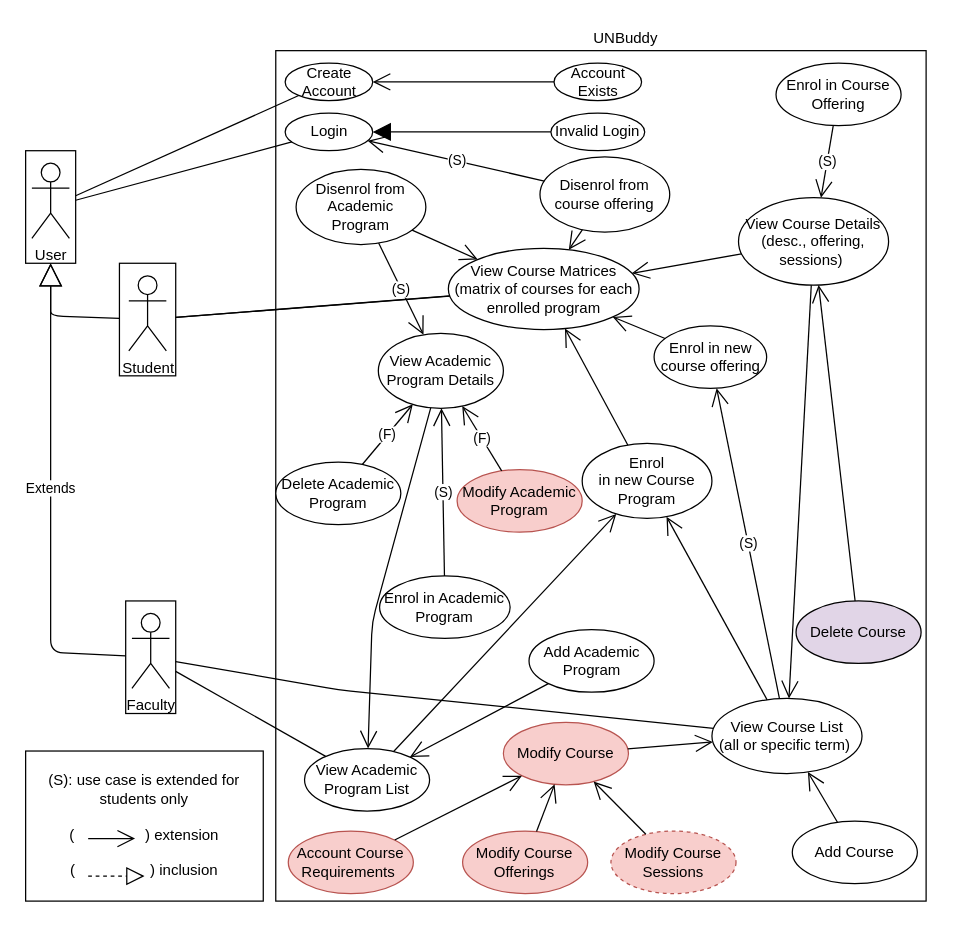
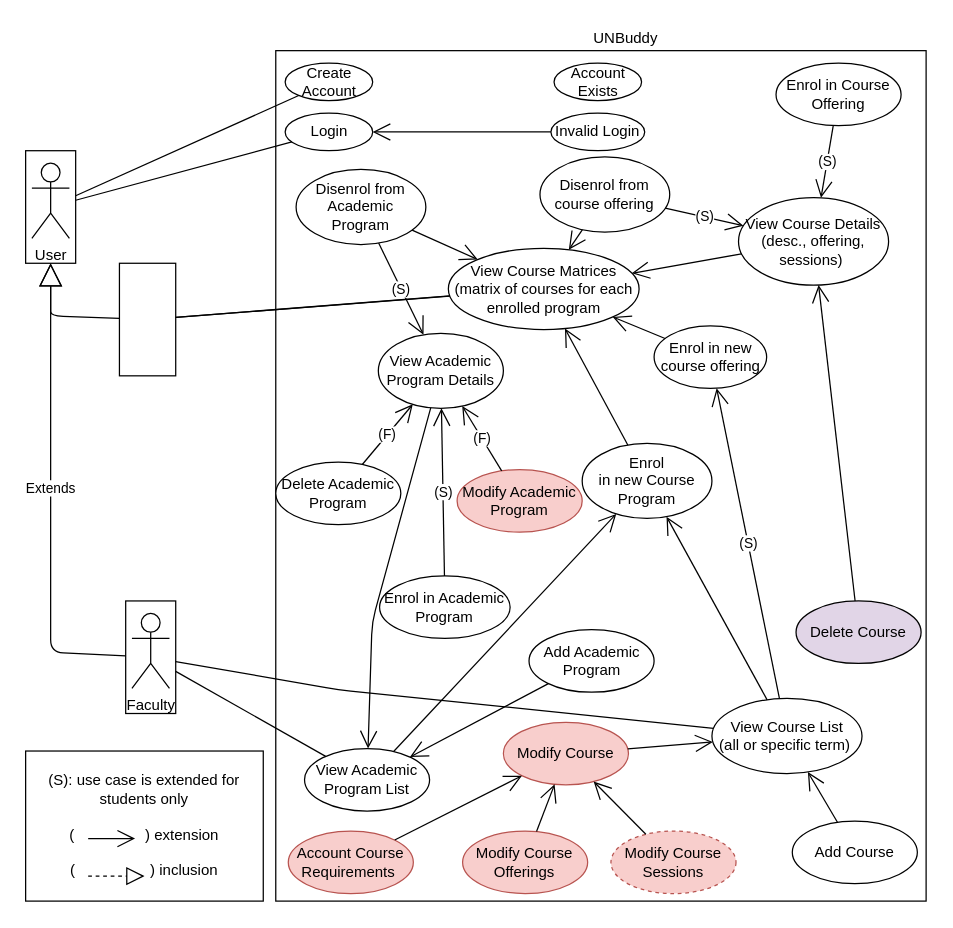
  <mxCell id="0" />
  <mxCell id="1" parent="0" />
  <mxCell id="2" value="(S): use case is extended for students only&lt;br&gt;&lt;br&gt;(&amp;nbsp; &amp;nbsp; &amp;nbsp; &amp;nbsp; &amp;nbsp; &amp;nbsp; &amp;nbsp; &amp;nbsp; &amp;nbsp;) extension&lt;br&gt;&lt;br&gt;(&amp;nbsp; &amp;nbsp; &amp;nbsp; &amp;nbsp; &amp;nbsp; &amp;nbsp; &amp;nbsp; &amp;nbsp; &amp;nbsp; ) inclusion" style="rounded=0;whiteSpace=wrap;html=1;" parent="1" vertex="1"><mxGeometry x="20" y="600" width="190" height="120" as="geometry" /></mxCell>
  <mxCell id="3" value="" style="rounded=0;whiteSpace=wrap;html=1;" parent="1" vertex="1"><mxGeometry x="220" y="40" width="520" height="680" as="geometry" /></mxCell>
  <mxCell id="4" value="" style="rounded=0;whiteSpace=wrap;html=1;" parent="1" vertex="1"><mxGeometry x="100" y="480" width="40" height="90" as="geometry" /></mxCell>
  <mxCell id="5" value="" style="rounded=0;whiteSpace=wrap;html=1;" parent="1" vertex="1"><mxGeometry x="95" y="210" width="45" height="90" as="geometry" /></mxCell>
  <mxCell id="6" value="" style="rounded=0;whiteSpace=wrap;html=1;" parent="1" vertex="1"><mxGeometry x="20" y="120" width="40" height="90" as="geometry" /></mxCell>
- <mxCell id="7" value="Student" style="shape=umlActor;verticalLabelPosition=bottom;verticalAlign=top;html=1;outlineConnect=0;" parent="1" vertex="1"><mxGeometry x="102.5" y="220" width="30" height="60" as="geometry" /></mxCell>
  <mxCell id="8" value="Faculty" style="shape=umlActor;verticalLabelPosition=bottom;verticalAlign=top;html=1;outlineConnect=0;" parent="1" vertex="1"><mxGeometry x="105" y="490" width="30" height="60" as="geometry" /></mxCell>
  <mxCell id="9" value="User" style="shape=umlActor;verticalLabelPosition=bottom;verticalAlign=top;html=1;outlineConnect=0;" parent="1" vertex="1"><mxGeometry x="25" y="130" width="30" height="60" as="geometry" /></mxCell>
  <mxCell id="10" value="UNBuddy" style="text;html=1;strokeColor=none;fillColor=none;align=center;verticalAlign=middle;whiteSpace=wrap;rounded=0;" parent="1" vertex="1"><mxGeometry x="465" y="20" width="70" height="20" as="geometry" /></mxCell>
  <mxCell id="11" value="Extends" style="endArrow=block;endSize=16;endFill=0;html=1;" parent="1" source="5" target="6" edge="1"><mxGeometry x="0.263" y="-145" width="160" relative="1" as="geometry"><mxPoint x="280" y="700" as="sourcePoint" /><mxPoint x="440" y="700" as="targetPoint" /><Array as="points"><mxPoint x="40" y="252" /><mxPoint x="40" y="245" /></Array><mxPoint x="-145" y="145" as="offset" /></mxGeometry></mxCell>
  <mxCell id="12" value="Extends" style="endArrow=block;endSize=16;endFill=0;html=1;" parent="1" source="4" target="6" edge="1"><mxGeometry x="0.03" width="160" relative="1" as="geometry"><mxPoint x="280" y="700" as="sourcePoint" /><mxPoint x="440" y="700" as="targetPoint" /><Array as="points"><mxPoint x="40" y="521" /><mxPoint x="40" y="485" /></Array><mxPoint as="offset" /></mxGeometry></mxCell>
  <mxCell id="13" value="Login" style="ellipse;whiteSpace=wrap;html=1;" parent="1" vertex="1"><mxGeometry x="227.5" y="90" width="70" height="30" as="geometry" /></mxCell>
  <mxCell id="14" value="Invalid Login" style="ellipse;whiteSpace=wrap;html=1;" parent="1" vertex="1"><mxGeometry x="440" y="90" width="75" height="30" as="geometry" /></mxCell>
  <mxCell id="15" value="Create Account" style="ellipse;whiteSpace=wrap;html=1;" parent="1" vertex="1"><mxGeometry x="227.5" y="50" width="70" height="30" as="geometry" /></mxCell>
  <mxCell id="16" value="Account Exists" style="ellipse;whiteSpace=wrap;html=1;" parent="1" vertex="1"><mxGeometry x="442.5" y="50" width="70" height="30" as="geometry" /></mxCell>
  <mxCell id="17" value="" style="endArrow=none;html=1;" parent="1" source="6" target="15" edge="1"><mxGeometry width="50" height="50" relative="1" as="geometry"><mxPoint x="70" y="165" as="sourcePoint" /><mxPoint x="530" y="660" as="targetPoint" /></mxGeometry></mxCell>
  <mxCell id="18" value="" style="endArrow=none;html=1;" parent="1" source="6" target="13" edge="1"><mxGeometry width="50" height="50" relative="1" as="geometry"><mxPoint x="70" y="165" as="sourcePoint" /><mxPoint x="240.729" y="158.046" as="targetPoint" /></mxGeometry></mxCell>
  <mxCell id="19" value="Add Course" style="ellipse;whiteSpace=wrap;html=1;" parent="1" vertex="1"><mxGeometry x="633" y="656" width="100" height="50" as="geometry" /></mxCell>
  <mxCell id="20" value="Modify Course Offerings" style="ellipse;whiteSpace=wrap;html=1;fillColor=#f8cecc;strokeColor=#b85450;" parent="1" vertex="1"><mxGeometry x="369.38" y="664" width="100" height="50" as="geometry" /></mxCell>
  <mxCell id="21" value="Modify Course Sessions" style="ellipse;whiteSpace=wrap;html=1;fillColor=#f8cecc;strokeColor=#b85450;dashed=1;" parent="1" vertex="1"><mxGeometry x="488" y="664" width="100" height="50" as="geometry" /></mxCell>
  <mxCell id="22" value="Add Academic Program" style="ellipse;whiteSpace=wrap;html=1;fontColor=none;" parent="1" vertex="1"><mxGeometry x="422.5" y="503" width="100" height="50" as="geometry" /></mxCell>
  <mxCell id="23" value="Modify Academic&lt;br&gt;Program" style="ellipse;whiteSpace=wrap;html=1;fillColor=#f8cecc;strokeColor=#b85450;" parent="1" vertex="1"><mxGeometry x="365" y="375" width="100" height="50" as="geometry" /></mxCell>
  <mxCell id="24" value="Enrol in Course Offering" style="ellipse;whiteSpace=wrap;html=1;fontColor=none;" parent="1" vertex="1"><mxGeometry x="620" y="50" width="100" height="50" as="geometry" /></mxCell>
  <mxCell id="25" value="Enrol in Academic Program" style="ellipse;whiteSpace=wrap;html=1;fontColor=none;" parent="1" vertex="1"><mxGeometry x="303" y="460" width="104.38" height="50" as="geometry" /></mxCell>
  <mxCell id="26" value="" style="endArrow=none;html=1;fontColor=none;" parent="1" source="32" target="5" edge="1"><mxGeometry width="50" height="50" relative="1" as="geometry"><mxPoint x="370" y="340" as="sourcePoint" /><mxPoint x="420" y="290" as="targetPoint" /></mxGeometry></mxCell>
  <mxCell id="27" value="View Course Details (desc., offering, sessions)&amp;nbsp;" style="ellipse;whiteSpace=wrap;html=1;fontColor=none;" parent="1" vertex="1"><mxGeometry x="590" y="157.5" width="120" height="70" as="geometry" /></mxCell>
  <mxCell id="28" value="" style="endArrow=none;html=1;fontColor=none;" parent="1" source="5" target="32" edge="1"><mxGeometry width="50" height="50" relative="1" as="geometry"><mxPoint x="370" y="350" as="sourcePoint" /><mxPoint x="420" y="300" as="targetPoint" /></mxGeometry></mxCell>
  <mxCell id="29" value="View Academic Program List" style="ellipse;whiteSpace=wrap;html=1;fontColor=none;" parent="1" vertex="1"><mxGeometry x="243" y="598" width="100" height="50" as="geometry" /></mxCell>
  <mxCell id="30" value="View Academic Program Details" style="ellipse;whiteSpace=wrap;html=1;fontColor=none;" parent="1" vertex="1"><mxGeometry x="302" y="266" width="100" height="60" as="geometry" /></mxCell>
  <mxCell id="31" value="" style="endArrow=none;html=1;fontColor=none;" parent="1" source="4" target="35" edge="1"><mxGeometry width="50" height="50" relative="1" as="geometry"><mxPoint x="370" y="470" as="sourcePoint" /><mxPoint x="420" y="420" as="targetPoint" /><Array as="points"><mxPoint x="270" y="551" /></Array></mxGeometry></mxCell>
  <mxCell id="32" value="View Course Matrices (matrix of courses for each enrolled program" style="ellipse;whiteSpace=wrap;html=1;fontColor=none;" parent="1" vertex="1"><mxGeometry x="358" y="198" width="152.5" height="65" as="geometry" /></mxCell>
  <mxCell id="33" value="Enrol in new course offering" style="ellipse;whiteSpace=wrap;html=1;fontColor=none;" parent="1" vertex="1"><mxGeometry x="522.5" y="260" width="90" height="50" as="geometry" /></mxCell>
  <mxCell id="34" value="Enrol&lt;br&gt;in new Course&lt;br&gt;Program" style="ellipse;whiteSpace=wrap;html=1;fontColor=none;" parent="1" vertex="1"><mxGeometry x="465" y="354" width="103.75" height="60" as="geometry" /></mxCell>
  <mxCell id="35" value="View Course List&lt;br&gt;(all or specific term)&amp;nbsp;" style="ellipse;whiteSpace=wrap;html=1;fontColor=none;" parent="1" vertex="1"><mxGeometry x="568.75" y="558" width="120" height="60" as="geometry" /></mxCell>
  <mxCell id="36" value="Delete Course" style="ellipse;whiteSpace=wrap;html=1;fontColor=none;fillColor=#e1d5e7;" parent="1" vertex="1"><mxGeometry x="636" y="480" width="100" height="50" as="geometry" /></mxCell>
  <mxCell id="37" value="Modify Course" style="ellipse;whiteSpace=wrap;html=1;fillColor=#f8cecc;strokeColor=#b85450;" parent="1" vertex="1"><mxGeometry x="402" y="577" width="100" height="50" as="geometry" /></mxCell>
  <mxCell id="38" value="Account Course Requirements&amp;nbsp;" style="ellipse;whiteSpace=wrap;html=1;fillColor=#f8cecc;strokeColor=#b85450;" parent="1" vertex="1"><mxGeometry x="230" y="664" width="100" height="50" as="geometry" /></mxCell>
  <mxCell id="39" value="Delete Academic Program" style="ellipse;whiteSpace=wrap;html=1;fontColor=none;" parent="1" vertex="1"><mxGeometry x="220" y="369" width="100" height="50" as="geometry" /></mxCell>
  <mxCell id="40" value="" style="endArrow=open;endFill=1;endSize=12;html=1;fontColor=none;" parent="1" source="36" target="27" edge="1"><mxGeometry width="160" relative="1" as="geometry"><mxPoint x="340" y="410" as="sourcePoint" /><mxPoint x="180" y="410" as="targetPoint" /></mxGeometry></mxCell>
  <mxCell id="41" value="" style="endArrow=open;endFill=1;endSize=12;html=1;fontColor=none;" parent="1" source="19" target="35" edge="1"><mxGeometry width="160" relative="1" as="geometry"><mxPoint x="288.743" y="670.008" as="sourcePoint" /><mxPoint x="292.222" y="609.99" as="targetPoint" /></mxGeometry></mxCell>
  <mxCell id="42" value="" style="endArrow=open;endFill=1;endSize=12;html=1;fontColor=none;" parent="1" source="37" target="35" edge="1"><mxGeometry width="160" relative="1" as="geometry"><mxPoint x="180" y="410" as="sourcePoint" /><mxPoint x="340" y="410" as="targetPoint" /></mxGeometry></mxCell>
  <mxCell id="43" value="" style="endArrow=open;endFill=1;endSize=12;html=1;fontColor=none;" parent="1" source="38" target="37" edge="1"><mxGeometry width="160" relative="1" as="geometry"><mxPoint x="180" y="410" as="sourcePoint" /><mxPoint x="340" y="410" as="targetPoint" /></mxGeometry></mxCell>
  <mxCell id="44" value="" style="endArrow=open;endFill=1;endSize=12;html=1;fontColor=none;" parent="1" source="20" target="37" edge="1"><mxGeometry width="160" relative="1" as="geometry"><mxPoint x="180" y="410" as="sourcePoint" /><mxPoint x="340" y="410" as="targetPoint" /></mxGeometry></mxCell>
  <mxCell id="45" value="" style="endArrow=open;endFill=1;endSize=12;html=1;fontColor=none;" parent="1" source="21" target="37" edge="1"><mxGeometry width="160" relative="1" as="geometry"><mxPoint x="180" y="410" as="sourcePoint" /><mxPoint x="340" y="410" as="targetPoint" /></mxGeometry></mxCell>
- <mxCell id="46" value="" style="endArrow=open;endFill=1;endSize=12;html=1;fontColor=none;" parent="1" source="27" target="35" edge="1"><mxGeometry width="160" relative="1" as="geometry"><mxPoint x="180" y="410" as="sourcePoint" /><mxPoint x="340" y="410" as="targetPoint" /></mxGeometry></mxCell>
  <mxCell id="47" value="(S)" style="endArrow=open;endFill=1;endSize=12;html=1;fontColor=none;" parent="1" source="24" target="27" edge="1"><mxGeometry width="160" relative="1" as="geometry"><mxPoint x="340" y="410" as="sourcePoint" /><mxPoint x="180" y="410" as="targetPoint" /></mxGeometry></mxCell>
  <mxCell id="48" value="(F)" style="endArrow=open;endFill=1;endSize=12;html=1;fontColor=none;" parent="1" source="39" target="30" edge="1"><mxGeometry width="160" relative="1" as="geometry"><mxPoint x="180" y="420" as="sourcePoint" /><mxPoint x="340" y="420" as="targetPoint" /></mxGeometry></mxCell>
  <mxCell id="49" value="" style="endArrow=open;endFill=1;endSize=12;html=1;fontColor=none;" parent="1" source="22" target="29" edge="1"><mxGeometry width="160" relative="1" as="geometry"><mxPoint x="180" y="420" as="sourcePoint" /><mxPoint x="340" y="420" as="targetPoint" /><Array as="points" /></mxGeometry></mxCell>
  <mxCell id="50" value="(F)" style="endArrow=open;endFill=1;endSize=12;html=1;fontColor=none;" parent="1" source="23" target="30" edge="1"><mxGeometry width="160" relative="1" as="geometry"><mxPoint x="322.529" y="470.127" as="sourcePoint" /><mxPoint x="338.818" y="389.878" as="targetPoint" /><Array as="points" /></mxGeometry></mxCell>
  <mxCell id="51" value="" style="endArrow=none;html=1;fontColor=none;" parent="1" source="4" target="29" edge="1"><mxGeometry width="50" height="50" relative="1" as="geometry"><mxPoint x="240" y="440" as="sourcePoint" /><mxPoint x="290" y="390" as="targetPoint" /></mxGeometry></mxCell>
  <mxCell id="52" value="" style="endArrow=open;endFill=1;endSize=12;html=1;fontColor=none;" parent="1" source="34" target="32" edge="1"><mxGeometry width="160" relative="1" as="geometry"><mxPoint x="180" y="420" as="sourcePoint" /><mxPoint x="340" y="420" as="targetPoint" /></mxGeometry></mxCell>
  <mxCell id="53" value="" style="endArrow=open;endFill=1;endSize=12;html=1;fontColor=none;" parent="1" source="35" target="34" edge="1"><mxGeometry width="160" relative="1" as="geometry"><mxPoint x="180" y="420" as="sourcePoint" /><mxPoint x="340" y="420" as="targetPoint" /></mxGeometry></mxCell>
  <mxCell id="54" value="" style="endArrow=open;endFill=1;endSize=12;html=1;fontColor=none;" parent="1" source="30" target="29" edge="1"><mxGeometry width="160" relative="1" as="geometry"><mxPoint x="180" y="420" as="sourcePoint" /><mxPoint x="340" y="420" as="targetPoint" /><Array as="points"><mxPoint x="297" y="497" /></Array></mxGeometry></mxCell>
  <mxCell id="55" value="(S)" style="endArrow=open;endFill=1;endSize=12;html=1;fontColor=none;" parent="1" source="25" target="30" edge="1"><mxGeometry width="160" relative="1" as="geometry"><mxPoint x="180" y="420" as="sourcePoint" /><mxPoint x="340" y="420" as="targetPoint" /></mxGeometry></mxCell>
  <mxCell id="56" value="" style="endArrow=open;endFill=1;endSize=12;html=1;fontColor=none;" parent="1" source="27" target="32" edge="1"><mxGeometry width="160" relative="1" as="geometry"><mxPoint x="489.227" y="373.645" as="sourcePoint" /><mxPoint x="397.356" y="444.074" as="targetPoint" /></mxGeometry></mxCell>
  <mxCell id="57" value="" style="endArrow=open;endFill=1;endSize=12;html=1;fontColor=none;" parent="1" source="33" target="32" edge="1"><mxGeometry width="160" relative="1" as="geometry"><mxPoint x="407.356" y="454.074" as="sourcePoint" /><mxPoint x="499.227" y="383.645" as="targetPoint" /></mxGeometry></mxCell>
  <mxCell id="58" value="(S)" style="endArrow=open;endFill=1;endSize=12;html=1;" parent="1" source="35" target="33" edge="1"><mxGeometry width="160" relative="1" as="geometry"><mxPoint x="340" y="500" as="sourcePoint" /><mxPoint x="500" y="500" as="targetPoint" /></mxGeometry></mxCell>
  <mxCell id="59" value="Disenrol from course offering" style="ellipse;whiteSpace=wrap;html=1;fontColor=none;" parent="1" vertex="1"><mxGeometry x="431.25" y="125" width="103.75" height="60" as="geometry" /></mxCell>
  <mxCell id="60" value="" style="endArrow=open;endFill=1;endSize=12;html=1;" parent="1" source="59" target="32" edge="1"><mxGeometry width="160" relative="1" as="geometry"><mxPoint x="340" y="510" as="sourcePoint" /><mxPoint x="500" y="510" as="targetPoint" /></mxGeometry></mxCell>
  <mxCell id="61" value="Disenrol from Academic Program" style="ellipse;whiteSpace=wrap;html=1;fontColor=none;" parent="1" vertex="1"><mxGeometry x="236.25" y="135" width="103.75" height="60" as="geometry" /></mxCell>
  <mxCell id="62" value="" style="endArrow=open;endFill=1;endSize=12;html=1;" parent="1" source="61" target="32" edge="1"><mxGeometry width="160" relative="1" as="geometry"><mxPoint x="340" y="500" as="sourcePoint" /><mxPoint x="500" y="500" as="targetPoint" /></mxGeometry></mxCell>
  <mxCell id="63" value="" style="endArrow=open;endFill=1;endSize=12;html=1;fontColor=none;" parent="1" edge="1"><mxGeometry width="160" relative="1" as="geometry"><mxPoint x="70" y="670" as="sourcePoint" /><mxPoint x="107.5" y="670" as="targetPoint" /></mxGeometry></mxCell>
  <mxCell id="64" value="" style="endArrow=block;dashed=1;endFill=0;endSize=12;html=1;" parent="1" edge="1"><mxGeometry width="160" relative="1" as="geometry"><mxPoint x="70" y="700" as="sourcePoint" /><mxPoint x="115" y="700" as="targetPoint" /></mxGeometry></mxCell>
  <mxCell id="65" value="" style="endArrow=open;endFill=1;endSize=12;html=1;" parent="1" source="29" target="34" edge="1"><mxGeometry width="160" relative="1" as="geometry"><mxPoint x="270" y="340" as="sourcePoint" /><mxPoint x="430" y="340" as="targetPoint" /></mxGeometry></mxCell>
- <mxCell id="66" value="(S)" style="endArrow=open;endFill=1;endSize=12;html=1;" parent="1" source="59" target="13" edge="1"><mxGeometry width="160" relative="1" as="geometry"><mxPoint x="410.997" y="184.963" as="sourcePoint" /><mxPoint x="369.705" y="239.076" as="targetPoint" /></mxGeometry></mxCell>
+ <mxCell id="66" value="(S)" style="endArrow=open;endFill=1;endSize=12;html=1;" parent="1" source="59" target="27" edge="1"><mxGeometry width="160" relative="1" as="geometry"><mxPoint x="410.997" y="184.963" as="sourcePoint" /><mxPoint x="369.705" y="239.076" as="targetPoint" /></mxGeometry></mxCell>
  <mxCell id="67" value="(S)" style="endArrow=open;endFill=1;endSize=12;html=1;fontColor=none;" parent="1" source="61" target="30" edge="1"><mxGeometry width="160" relative="1" as="geometry"><mxPoint x="297.743" y="229.511" as="sourcePoint" /><mxPoint x="257.256" y="189.998" as="targetPoint" /></mxGeometry></mxCell>
- <mxCell id="68" value="" style="endArrow=block;endFill=1;endSize=12;html=1;" edge="1" parent="1" source="14" target="13"><mxGeometry width="160" relative="1" as="geometry"><mxPoint x="328.659" y="199.253" as="sourcePoint" /><mxPoint x="381.913" y="241.4" as="targetPoint" /></mxGeometry></mxCell>
- <mxCell id="69" value="" style="endArrow=open;endFill=1;endSize=12;html=1;" edge="1" parent="1" source="16" target="15"><mxGeometry width="160" relative="1" as="geometry"><mxPoint x="343.369" y="57.853" as="sourcePoint" /><mxPoint x="396.623" y="100" as="targetPoint" /></mxGeometry></mxCell>
+ <mxCell id="68" value="" style="endArrow=open;endFill=1;endSize=12;html=1;" edge="1" parent="1" source="14" target="13"><mxGeometry width="160" relative="1" as="geometry"><mxPoint x="328.659" y="199.253" as="sourcePoint" /><mxPoint x="381.913" y="241.4" as="targetPoint" /></mxGeometry></mxCell>
